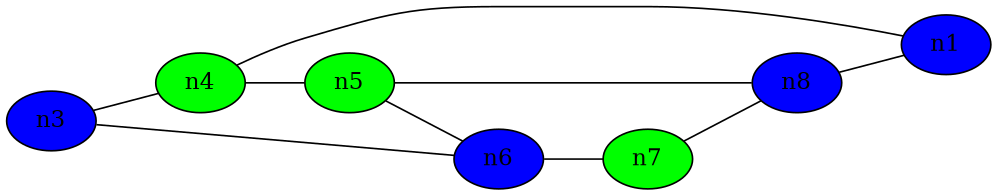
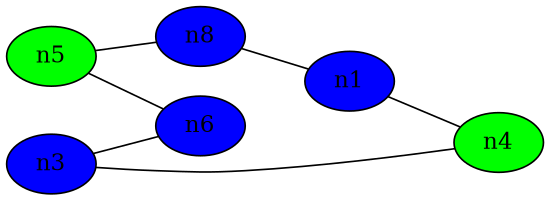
  graph {
    rankdir=LR
    node [fillcolor=blue style=filled]
    n4 [fillcolor=green]
    n1
    n5 [fillcolor=green]
    n3
    n6
-   n7 [fillcolor=green]
    n8
-   n4 -- n5
    n1 -- n4
    n5 -- n6
    n5 -- n8
    n3 -- n4
    n3 -- n6
-   n6 -- n7
-   n7 -- n8
    n8 -- n1
  }
